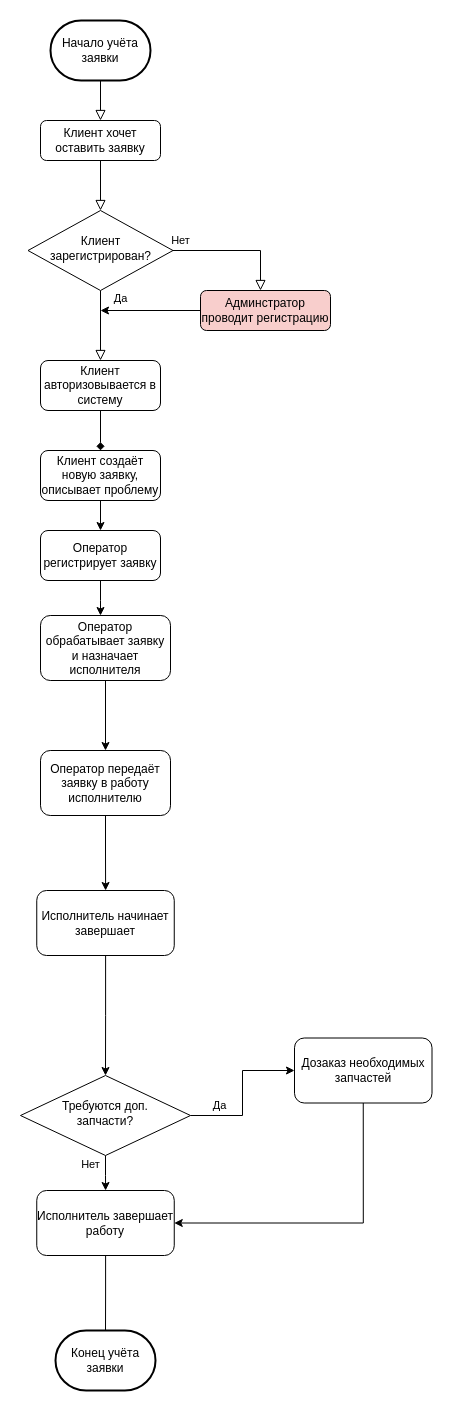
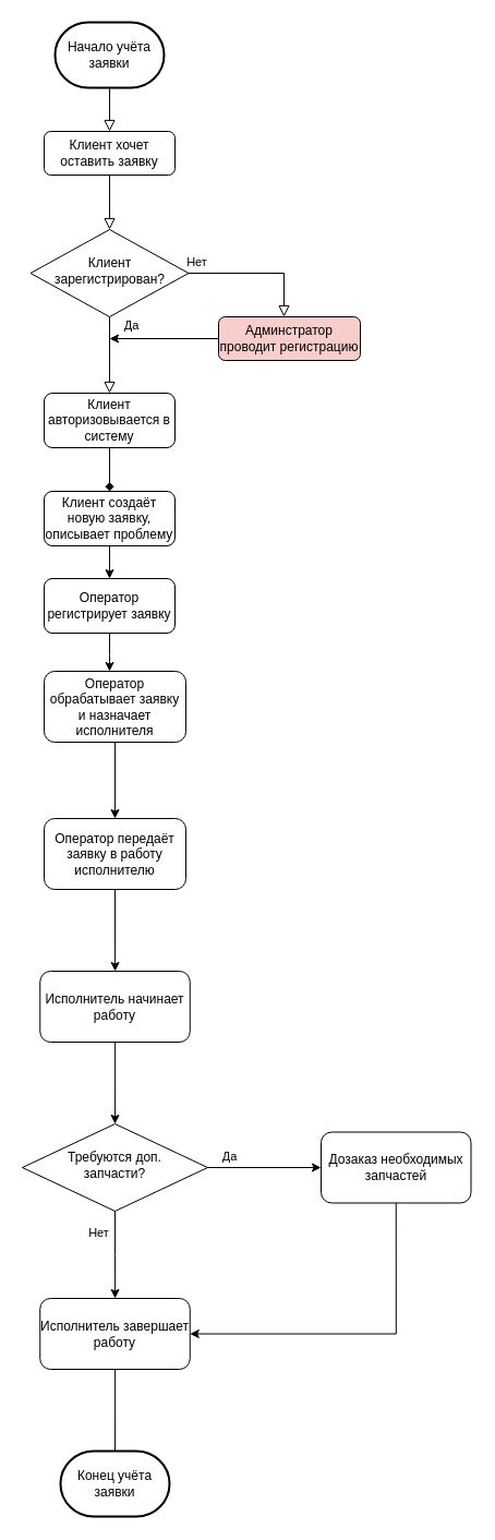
  <mxCell id="0" />
  <mxCell id="1" parent="0" />
  <mxCell id="2" value="" style="rounded=0;html=1;jettySize=auto;orthogonalLoop=1;fontSize=11;endArrow=block;endFill=0;endSize=8;strokeWidth=1;shadow=0;labelBackgroundColor=none;edgeStyle=orthogonalEdgeStyle;" parent="1" source="3" target="6" edge="1"><mxGeometry relative="1" as="geometry"><mxPoint x="100" y="210" as="targetPoint" /></mxGeometry></mxCell>
  <mxCell id="3" value="Клиент хочет оставить заявку" style="rounded=1;whiteSpace=wrap;html=1;fontSize=12;glass=0;strokeWidth=1;shadow=0;" parent="1" vertex="1"><mxGeometry x="40" y="120" width="120" height="40" as="geometry" /></mxCell>
  <mxCell id="4" value="Да" style="rounded=0;html=1;jettySize=auto;orthogonalLoop=1;fontSize=11;endArrow=block;endFill=0;endSize=8;strokeWidth=1;shadow=0;labelBackgroundColor=none;edgeStyle=orthogonalEdgeStyle;" parent="1" source="6" target="12" edge="1"><mxGeometry x="-0.778" y="20" relative="1" as="geometry"><mxPoint as="offset" /></mxGeometry></mxCell>
  <mxCell id="5" value="Нет" style="edgeStyle=orthogonalEdgeStyle;rounded=0;html=1;jettySize=auto;orthogonalLoop=1;fontSize=11;endArrow=block;endFill=0;endSize=8;strokeWidth=1;shadow=0;labelBackgroundColor=none;" parent="1" source="6" target="8" edge="1"><mxGeometry x="-0.891" y="10" relative="1" as="geometry"><mxPoint as="offset" /><Array as="points"><mxPoint x="260" y="250" /></Array></mxGeometry></mxCell>
  <mxCell id="6" value="Клиент зарегистрирован?" style="rhombus;whiteSpace=wrap;html=1;shadow=0;fontFamily=Helvetica;fontSize=12;align=center;strokeWidth=1;spacing=6;spacingTop=-4;" parent="1" vertex="1"><mxGeometry x="27.5" y="210" width="145" height="80" as="geometry" /></mxCell>
  <mxCell id="7" style="edgeStyle=orthogonalEdgeStyle;rounded=0;orthogonalLoop=1;jettySize=auto;html=1;exitX=0;exitY=0.5;exitDx=0;exitDy=0;" parent="1" source="8" edge="1"><mxGeometry relative="1" as="geometry"><mxPoint x="100" y="310" as="targetPoint" /></mxGeometry></mxCell>
  <mxCell id="8" value="Админстратор проводит регистрацию" style="rounded=1;whiteSpace=wrap;html=1;fontSize=12;glass=0;strokeWidth=1;shadow=0;fillColor=#f8cecc;" parent="1" vertex="1"><mxGeometry x="200" y="290" width="130" height="40" as="geometry" /></mxCell>
  <mxCell id="9" value="Начало учёта заявки" style="strokeWidth=2;html=1;shape=mxgraph.flowchart.terminator;whiteSpace=wrap;" parent="1" vertex="1"><mxGeometry x="50" y="20" width="100" height="60" as="geometry" /></mxCell>
  <mxCell id="10" value="Конец учёта заявки" style="strokeWidth=2;html=1;shape=mxgraph.flowchart.terminator;whiteSpace=wrap;" parent="1" vertex="1"><mxGeometry x="55" y="1330" width="100" height="60" as="geometry" /></mxCell>
  <mxCell id="11" style="edgeStyle=orthogonalEdgeStyle;rounded=0;orthogonalLoop=1;jettySize=auto;html=1;exitX=0.5;exitY=1;exitDx=0;exitDy=0;endArrow=diamond;" parent="1" source="12" target="15" edge="1"><mxGeometry relative="1" as="geometry" /></mxCell>
  <mxCell id="12" value="Клиент авторизовывается в систему" style="rounded=1;whiteSpace=wrap;html=1;fontSize=12;glass=0;strokeWidth=1;shadow=0;" parent="1" vertex="1"><mxGeometry x="40" y="360" width="120" height="50" as="geometry" /></mxCell>
  <mxCell id="13" value="" style="rounded=0;html=1;jettySize=auto;orthogonalLoop=1;fontSize=11;endArrow=block;endFill=0;endSize=8;strokeWidth=1;shadow=0;labelBackgroundColor=none;edgeStyle=orthogonalEdgeStyle;" parent="1" source="9" target="3" edge="1"><mxGeometry relative="1" as="geometry"><mxPoint x="110" y="170" as="sourcePoint" /><mxPoint x="110" y="220" as="targetPoint" /></mxGeometry></mxCell>
  <mxCell id="14" style="edgeStyle=orthogonalEdgeStyle;rounded=0;orthogonalLoop=1;jettySize=auto;html=1;exitX=0.5;exitY=1;exitDx=0;exitDy=0;" parent="1" source="15" target="17" edge="1"><mxGeometry relative="1" as="geometry" /></mxCell>
  <mxCell id="15" value="Клиент создаёт новую заявку, описывает проблему" style="rounded=1;whiteSpace=wrap;html=1;fontSize=12;glass=0;strokeWidth=1;shadow=0;" parent="1" vertex="1"><mxGeometry x="40" y="450" width="120" height="50" as="geometry" /></mxCell>
  <mxCell id="16" style="edgeStyle=orthogonalEdgeStyle;rounded=0;orthogonalLoop=1;jettySize=auto;html=1;exitX=0.5;exitY=1;exitDx=0;exitDy=0;" parent="1" source="17" target="19" edge="1"><mxGeometry relative="1" as="geometry"><Array as="points"><mxPoint x="100" y="600" /><mxPoint x="100" y="600" /></Array></mxGeometry></mxCell>
  <mxCell id="17" value="Оператор регистрирует заявку" style="rounded=1;whiteSpace=wrap;html=1;fontSize=12;glass=0;strokeWidth=1;shadow=0;" parent="1" vertex="1"><mxGeometry x="40" y="530" width="120" height="50" as="geometry" /></mxCell>
  <mxCell id="18" style="edgeStyle=orthogonalEdgeStyle;rounded=0;orthogonalLoop=1;jettySize=auto;html=1;" parent="1" source="19" target="21" edge="1"><mxGeometry relative="1" as="geometry" /></mxCell>
  <mxCell id="19" value="Оператор обрабатывает заявку и назначает исполнителя" style="rounded=1;whiteSpace=wrap;html=1;fontSize=12;glass=0;strokeWidth=1;shadow=0;" parent="1" vertex="1"><mxGeometry x="40" y="615" width="130" height="65" as="geometry" /></mxCell>
  <mxCell id="20" style="edgeStyle=orthogonalEdgeStyle;rounded=0;orthogonalLoop=1;jettySize=auto;html=1;" parent="1" source="21" target="23" edge="1"><mxGeometry relative="1" as="geometry" /></mxCell>
  <mxCell id="21" value="Оператор передаёт заявку в работу исполнителю" style="rounded=1;whiteSpace=wrap;html=1;fontSize=12;glass=0;strokeWidth=1;shadow=0;" parent="1" vertex="1"><mxGeometry x="40" y="750" width="130" height="65" as="geometry" /></mxCell>
  <mxCell id="22" style="edgeStyle=orthogonalEdgeStyle;rounded=0;orthogonalLoop=1;jettySize=auto;html=1;" parent="1" source="23" target="26" edge="1"><mxGeometry relative="1" as="geometry" /></mxCell>
- <mxCell id="23" value="Исполнитель начинает завершает" style="rounded=1;whiteSpace=wrap;html=1;fontSize=12;glass=0;strokeWidth=1;shadow=0;" parent="1" vertex="1"><mxGeometry x="36.25" y="890" width="137.5" height="65" as="geometry" /></mxCell>
+ <mxCell id="23" value="Исполнитель начинает работу" style="rounded=1;whiteSpace=wrap;html=1;fontSize=12;glass=0;strokeWidth=1;shadow=0;" parent="1" vertex="1"><mxGeometry x="36.25" y="890" width="137.5" height="65" as="geometry" /></mxCell>
  <mxCell id="24" value="Да" style="edgeStyle=orthogonalEdgeStyle;rounded=0;orthogonalLoop=1;jettySize=auto;html=1;exitX=1;exitY=0.5;exitDx=0;exitDy=0;" parent="1" source="26" target="28" edge="1"><mxGeometry x="-0.615" y="10" relative="1" as="geometry"><mxPoint as="offset" /></mxGeometry></mxCell>
  <mxCell id="25" value="Нет" style="edgeStyle=orthogonalEdgeStyle;rounded=0;orthogonalLoop=1;jettySize=auto;html=1;exitX=0.5;exitY=1;exitDx=0;exitDy=0;" parent="1" source="26" target="30" edge="1"><mxGeometry x="-0.5" y="-15" relative="1" as="geometry"><mxPoint x="100" y="1240" as="targetPoint" /><mxPoint as="offset" /></mxGeometry></mxCell>
- <mxCell id="26" value="Требуются доп.&lt;div&gt;запчасти?&lt;/div&gt;" style="rhombus;whiteSpace=wrap;html=1;shadow=0;fontFamily=Helvetica;fontSize=12;align=center;strokeWidth=1;spacing=6;spacingTop=-4;" parent="1" vertex="1"><mxGeometry x="20" y="1075" width="170" height="80" as="geometry" /></mxCell>
+ <mxCell id="26" value="Требуются доп.&lt;div&gt;запчасти?&lt;/div&gt;" style="rhombus;whiteSpace=wrap;html=1;shadow=0;fontFamily=Helvetica;fontSize=12;align=center;strokeWidth=1;spacing=6;spacingTop=-4;" parent="1" vertex="1"><mxGeometry x="20" y="1030" width="170" height="80" as="geometry" /></mxCell>
  <mxCell id="27" style="edgeStyle=orthogonalEdgeStyle;rounded=0;orthogonalLoop=1;jettySize=auto;html=1;entryX=1;entryY=0.5;entryDx=0;entryDy=0;exitX=0.5;exitY=1;exitDx=0;exitDy=0;" parent="1" source="28" target="30" edge="1"><mxGeometry relative="1" as="geometry" /></mxCell>
  <mxCell id="28" value="Дозаказ необходимых запчастей" style="rounded=1;whiteSpace=wrap;html=1;fontSize=12;glass=0;strokeWidth=1;shadow=0;" parent="1" vertex="1"><mxGeometry x="294" y="1037.5" width="137.5" height="65" as="geometry" /></mxCell>
  <mxCell id="29" style="edgeStyle=orthogonalEdgeStyle;rounded=0;orthogonalLoop=1;jettySize=auto;html=1;endArrow=none;" parent="1" source="30" target="10" edge="1"><mxGeometry relative="1" as="geometry" /></mxCell>
  <mxCell id="30" value="Исполнитель завершает работу" style="rounded=1;whiteSpace=wrap;html=1;fontSize=12;glass=0;strokeWidth=1;shadow=0;" parent="1" vertex="1"><mxGeometry x="36.25" y="1190" width="137.5" height="65" as="geometry" /></mxCell>
